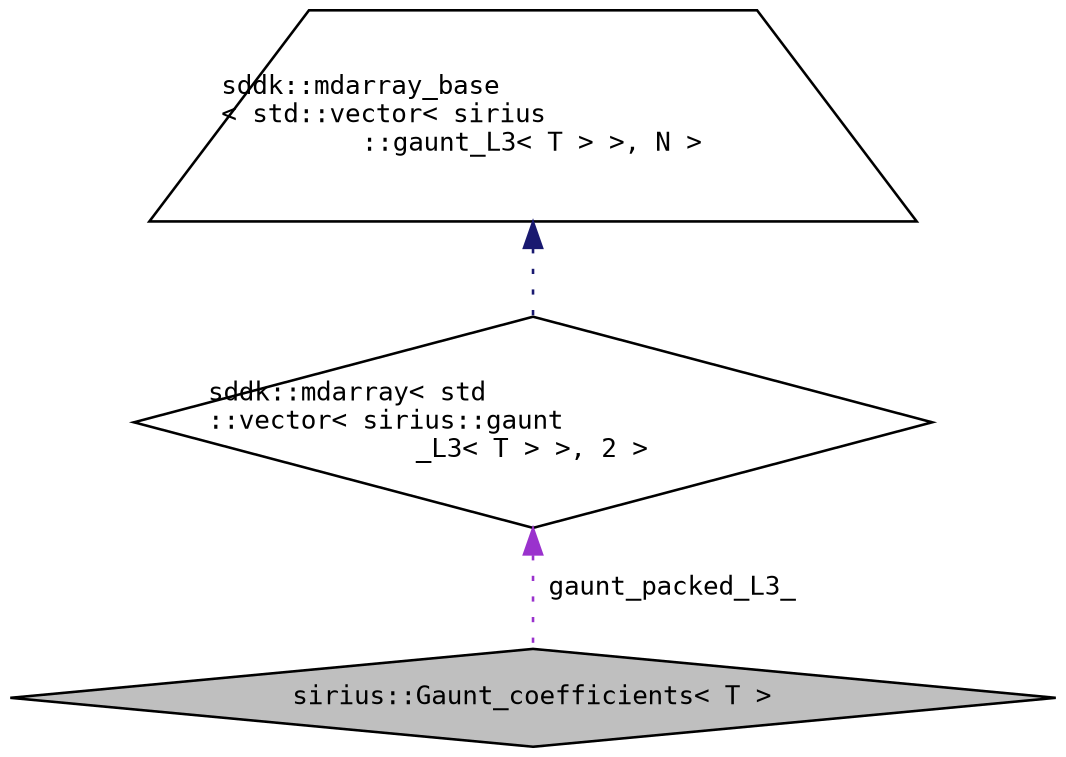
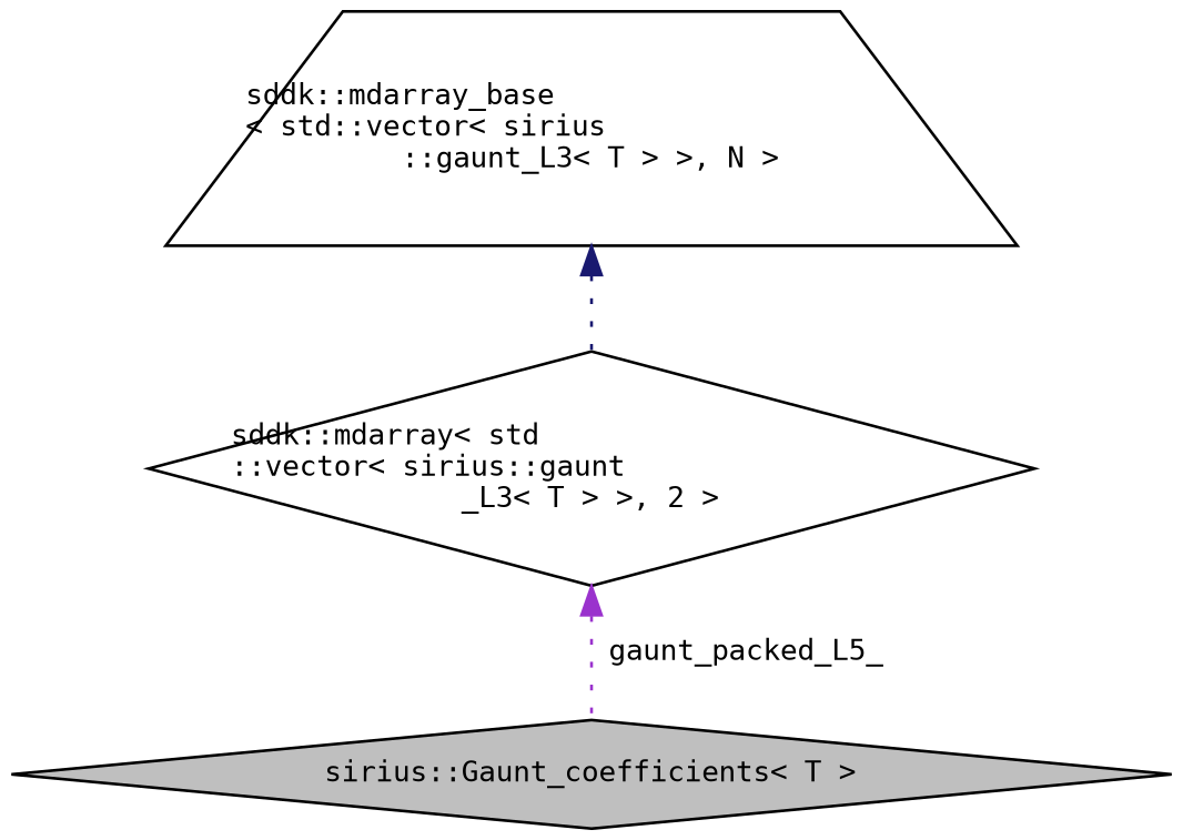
  digraph {
    fontname="DejaVu Sans Mono"
    node [color=black fillcolor=white fontname="DejaVu Sans Mono" fontsize=10 shape=diamond style=filled]
    edge [dir=back fontname="DejaVu Sans Mono" fontsize=10 labelfontname=Helvetica labelfontsize=10 style=dotted]
    n1 [fillcolor=grey75 fontcolor=black height=0.2 label="sirius::Gaunt_coefficients\< T \>" width=0.4]
    n2 [height=0.2 label="sddk::mdarray\< std\l::vector\< sirius::gaunt\l_L3\< T \> \>, 2 \>" width=0.4]
    n3 [height=0.2 label="sddk::mdarray_base\l\< std::vector\< sirius\l::gaunt_L3\< T \> \>, N \>" shape=trapezium width=0.4]
-   n2 -> n1 [color=darkorchid3 label=" gaunt_packed_L3_"]
+   n2 -> n1 [color=darkorchid3 label=" gaunt_packed_L5_"]
    n3 -> n2 [color=midnightblue]
  }
